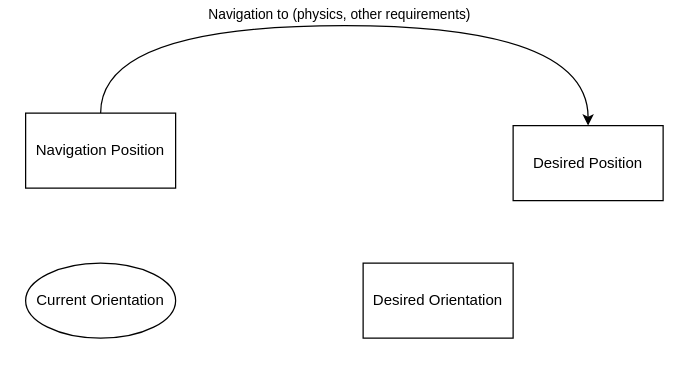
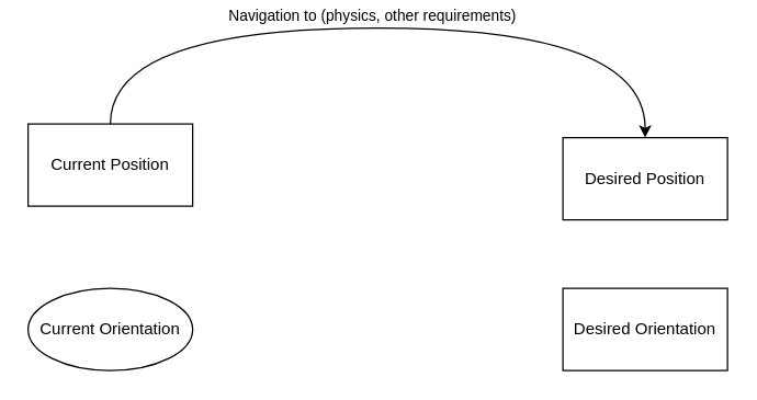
  <mxCell id="0" />
  <mxCell id="1" parent="0" />
  <mxCell id="2" style="edgeStyle=orthogonalEdgeStyle;rounded=0;orthogonalLoop=1;jettySize=auto;html=1;exitX=0.5;exitY=0;exitDx=0;exitDy=0;entryX=0.5;entryY=0;entryDx=0;entryDy=0;curved=1;" edge="1" parent="1" source="4" target="6"><mxGeometry relative="1" as="geometry"><Array as="points"><mxPoint x="80" y="20" /><mxPoint x="470" y="20" /></Array></mxGeometry></mxCell>
  <mxCell id="3" value="Navigation to (physics, other requirements)" style="edgeLabel;html=1;align=center;verticalAlign=middle;resizable=0;points=[];" vertex="1" connectable="0" parent="2"><mxGeometry x="-0.06" y="3" relative="1" as="geometry"><mxPoint x="6" y="-7" as="offset" /></mxGeometry></mxCell>
- <mxCell id="4" value="Navigation Position" style="rounded=0;whiteSpace=wrap;html=1;" vertex="1" parent="1"><mxGeometry x="20" y="90" width="120" height="60" as="geometry" /></mxCell>
+ <mxCell id="4" value="Current Position" style="rounded=0;whiteSpace=wrap;html=1;" vertex="1" parent="1"><mxGeometry x="20" y="90" width="120" height="60" as="geometry" /></mxCell>
  <mxCell id="5" value="Current Orientation" style="ellipse;whiteSpace=wrap;html=1;" vertex="1" parent="1"><mxGeometry x="20" y="210" width="120" height="60" as="geometry" /></mxCell>
  <mxCell id="6" value="Desired Position" style="rounded=0;whiteSpace=wrap;html=1;" vertex="1" parent="1"><mxGeometry x="410" y="100" width="120" height="60" as="geometry" /></mxCell>
- <mxCell id="7" value="Desired Orientation" style="rounded=0;whiteSpace=wrap;html=1;" vertex="1" parent="1"><mxGeometry x="290" y="210" width="120" height="60" as="geometry" /></mxCell>
+ <mxCell id="7" value="Desired Orientation" style="rounded=0;whiteSpace=wrap;html=1;" vertex="1" parent="1"><mxGeometry x="410" y="210" width="120" height="60" as="geometry" /></mxCell>
